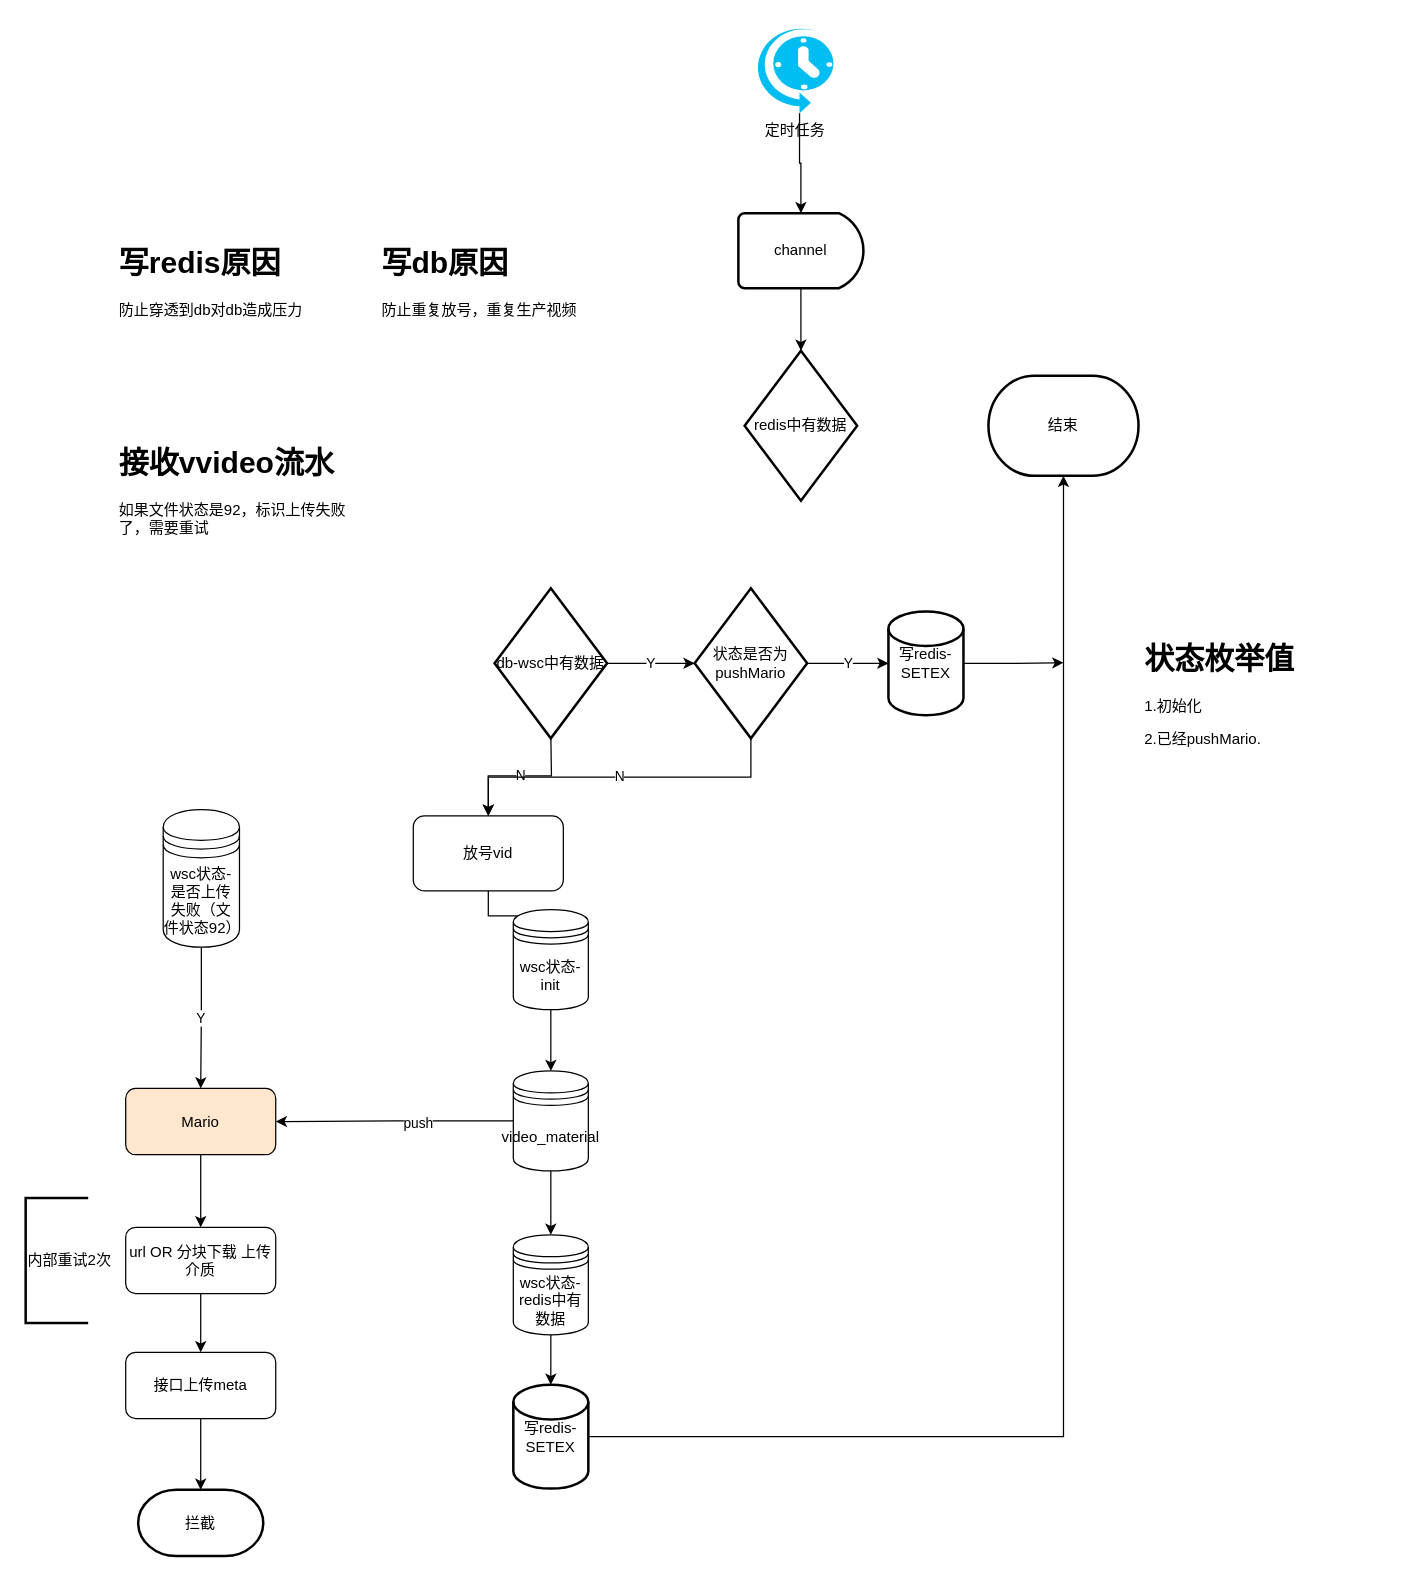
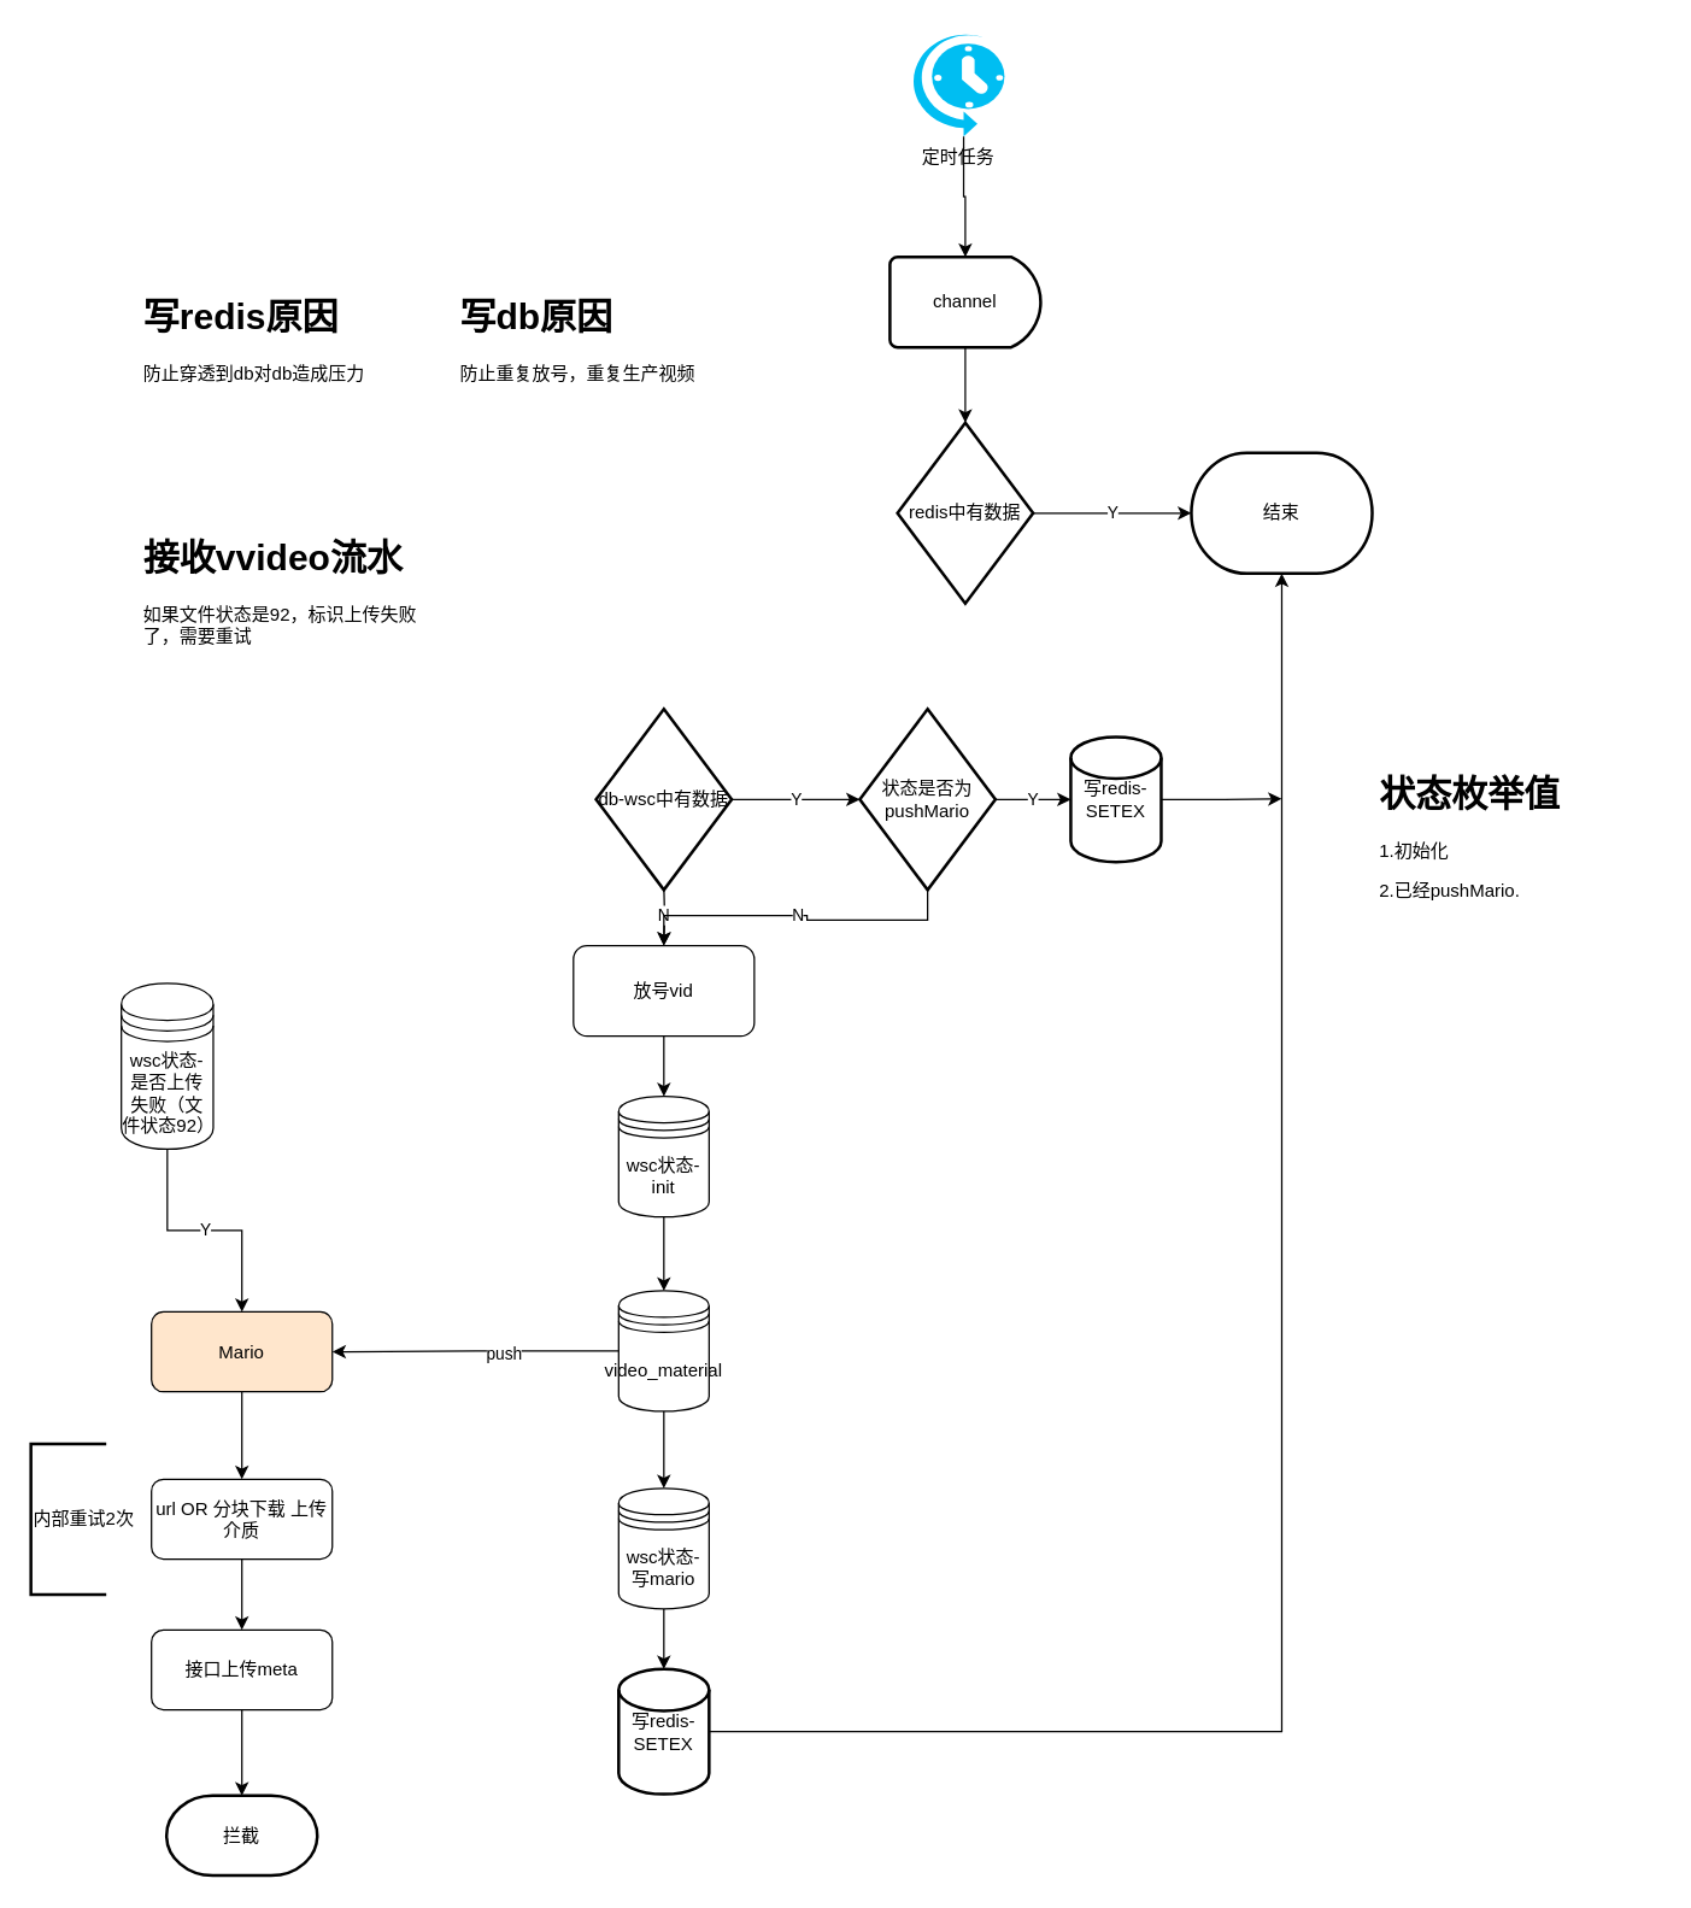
  <mxCell id="0" />
  <mxCell id="1" parent="0" />
  <mxCell id="2" style="edgeStyle=orthogonalEdgeStyle;rounded=0;orthogonalLoop=1;jettySize=auto;html=1;exitX=0.57;exitY=1;exitDx=0;exitDy=0;exitPerimeter=0;entryX=0.5;entryY=0;entryDx=0;entryDy=0;entryPerimeter=0;" edge="1" parent="1" source="3" target="41"><mxGeometry relative="1" as="geometry" /></mxCell>
  <mxCell id="3" value="定时任务" style="verticalLabelPosition=bottom;html=1;verticalAlign=top;align=center;strokeColor=none;fillColor=#00BEF2;shape=mxgraph.azure.scheduler;pointerEvents=1;" vertex="1" parent="1"><mxGeometry x="603" y="20" width="63" height="70" as="geometry" /></mxCell>
  <mxCell id="4" value="N" style="edgeStyle=orthogonalEdgeStyle;rounded=0;orthogonalLoop=1;jettySize=auto;html=1;exitX=0.5;exitY=1;exitDx=0;exitDy=0;entryX=0.5;entryY=0;entryDx=0;entryDy=0;" edge="1" parent="1" target="7"><mxGeometry relative="1" as="geometry"><mxPoint x="440" y="587" as="sourcePoint" /></mxGeometry></mxCell>
  <mxCell id="5" value="结束" style="strokeWidth=2;html=1;shape=mxgraph.flowchart.terminator;whiteSpace=wrap;fontFamily=Helvetica;fontSize=12;fontColor=default;align=center;strokeColor=default;fillColor=default;" vertex="1" parent="1"><mxGeometry x="790" y="300" width="120" height="80" as="geometry" /></mxCell>
  <mxCell id="6" style="edgeStyle=orthogonalEdgeStyle;rounded=0;orthogonalLoop=1;jettySize=auto;html=1;exitX=0.5;exitY=1;exitDx=0;exitDy=0;entryX=0.5;entryY=0;entryDx=0;entryDy=0;" edge="1" parent="1" source="7" target="18"><mxGeometry relative="1" as="geometry" /></mxCell>
- <mxCell id="7" value="放号vid" style="rounded=1;whiteSpace=wrap;html=1;" vertex="1" parent="1"><mxGeometry x="330" y="652" width="120" height="60" as="geometry" /></mxCell>
+ <mxCell id="7" value="放号vid" style="rounded=1;whiteSpace=wrap;html=1;" vertex="1" parent="1"><mxGeometry x="380" y="627" width="120" height="60" as="geometry" /></mxCell>
  <mxCell id="8" style="edgeStyle=orthogonalEdgeStyle;rounded=0;orthogonalLoop=1;jettySize=auto;html=1;exitX=0.5;exitY=1;exitDx=0;exitDy=0;entryX=0.5;entryY=0;entryDx=0;entryDy=0;entryPerimeter=0;startArrow=none;" edge="1" parent="1" source="24" target="16"><mxGeometry relative="1" as="geometry" /></mxCell>
  <mxCell id="9" style="edgeStyle=orthogonalEdgeStyle;rounded=0;orthogonalLoop=1;jettySize=auto;html=1;exitX=0.5;exitY=1;exitDx=0;exitDy=0;entryX=0.5;entryY=0;entryDx=0;entryDy=0;" edge="1" parent="1" source="12" target="24"><mxGeometry relative="1" as="geometry" /></mxCell>
  <mxCell id="10" style="edgeStyle=orthogonalEdgeStyle;rounded=0;orthogonalLoop=1;jettySize=auto;html=1;exitX=0;exitY=0.5;exitDx=0;exitDy=0;entryX=1;entryY=0.5;entryDx=0;entryDy=0;" edge="1" parent="1" source="12" target="14"><mxGeometry relative="1" as="geometry" /></mxCell>
  <mxCell id="11" value="push" style="edgeLabel;html=1;align=center;verticalAlign=middle;resizable=0;points=[];" vertex="1" connectable="0" parent="10"><mxGeometry x="-0.194" y="1" relative="1" as="geometry"><mxPoint as="offset" /></mxGeometry></mxCell>
  <mxCell id="12" value="video_material" style="shape=datastore;whiteSpace=wrap;html=1;fontFamily=Helvetica;fontSize=12;fontColor=default;align=center;strokeColor=default;fillColor=default;" vertex="1" parent="1"><mxGeometry x="410" y="856" width="60" height="80" as="geometry" /></mxCell>
  <mxCell id="13" style="edgeStyle=orthogonalEdgeStyle;rounded=0;orthogonalLoop=1;jettySize=auto;html=1;exitX=0.5;exitY=1;exitDx=0;exitDy=0;entryX=0.5;entryY=0;entryDx=0;entryDy=0;" edge="1" parent="1" source="14" target="20"><mxGeometry relative="1" as="geometry" /></mxCell>
  <mxCell id="14" value="Mario" style="rounded=1;whiteSpace=wrap;html=1;fillColor=#ffe6cc;" vertex="1" parent="1"><mxGeometry x="100" y="870" width="120" height="53" as="geometry" /></mxCell>
  <mxCell id="15" style="edgeStyle=orthogonalEdgeStyle;rounded=0;orthogonalLoop=1;jettySize=auto;html=1;exitX=1;exitY=0.5;exitDx=0;exitDy=0;exitPerimeter=0;entryX=0.5;entryY=1;entryDx=0;entryDy=0;entryPerimeter=0;" edge="1" parent="1" source="16" target="5"><mxGeometry relative="1" as="geometry" /></mxCell>
  <mxCell id="16" value="写redis-SETEX" style="strokeWidth=2;html=1;shape=mxgraph.flowchart.database;whiteSpace=wrap;" vertex="1" parent="1"><mxGeometry x="410" y="1107" width="60" height="83" as="geometry" /></mxCell>
  <mxCell id="17" style="edgeStyle=orthogonalEdgeStyle;rounded=0;orthogonalLoop=1;jettySize=auto;html=1;exitX=0.5;exitY=1;exitDx=0;exitDy=0;entryX=0.5;entryY=0;entryDx=0;entryDy=0;" edge="1" parent="1" source="18" target="12"><mxGeometry relative="1" as="geometry" /></mxCell>
  <mxCell id="18" value="wsc状态-init" style="shape=datastore;whiteSpace=wrap;html=1;fontFamily=Helvetica;fontSize=12;fontColor=default;align=center;strokeColor=default;fillColor=default;" vertex="1" parent="1"><mxGeometry x="410" y="727" width="60" height="80" as="geometry" /></mxCell>
  <mxCell id="19" style="edgeStyle=orthogonalEdgeStyle;rounded=0;orthogonalLoop=1;jettySize=auto;html=1;exitX=0.5;exitY=1;exitDx=0;exitDy=0;entryX=0.5;entryY=0;entryDx=0;entryDy=0;" edge="1" parent="1" source="20" target="22"><mxGeometry relative="1" as="geometry" /></mxCell>
  <mxCell id="20" value="url OR 分块下载 上传介质" style="rounded=1;whiteSpace=wrap;html=1;" vertex="1" parent="1"><mxGeometry x="100" y="981" width="120" height="53" as="geometry" /></mxCell>
  <mxCell id="21" style="edgeStyle=orthogonalEdgeStyle;rounded=0;orthogonalLoop=1;jettySize=auto;html=1;exitX=0.5;exitY=1;exitDx=0;exitDy=0;entryX=0.5;entryY=0;entryDx=0;entryDy=0;entryPerimeter=0;" edge="1" parent="1" source="22" target="23"><mxGeometry relative="1" as="geometry" /></mxCell>
  <mxCell id="22" value="接口上传meta" style="rounded=1;whiteSpace=wrap;html=1;" vertex="1" parent="1"><mxGeometry x="100" y="1081" width="120" height="53" as="geometry" /></mxCell>
  <mxCell id="23" value="拦截" style="strokeWidth=2;html=1;shape=mxgraph.flowchart.terminator;whiteSpace=wrap;" vertex="1" parent="1"><mxGeometry x="110" y="1191" width="100" height="53" as="geometry" /></mxCell>
- <mxCell id="24" value="wsc状态-redis中有数据" style="shape=datastore;whiteSpace=wrap;html=1;fontFamily=Helvetica;fontSize=12;fontColor=default;align=center;strokeColor=default;fillColor=default;" vertex="1" parent="1"><mxGeometry x="410" y="987" width="60" height="80" as="geometry" /></mxCell>
+ <mxCell id="24" value="wsc状态-写mario" style="shape=datastore;whiteSpace=wrap;html=1;fontFamily=Helvetica;fontSize=12;fontColor=default;align=center;strokeColor=default;fillColor=default;" vertex="1" parent="1"><mxGeometry x="410" y="987" width="60" height="80" as="geometry" /></mxCell>
+ <mxCell id="25" value="Y" style="edgeStyle=orthogonalEdgeStyle;rounded=0;orthogonalLoop=1;jettySize=auto;html=1;exitX=1;exitY=0.5;exitDx=0;exitDy=0;exitPerimeter=0;entryX=0;entryY=0.5;entryDx=0;entryDy=0;entryPerimeter=0;" edge="1" parent="1" source="26" target="5"><mxGeometry relative="1" as="geometry" /></mxCell>
  <mxCell id="26" value="redis中有数据" style="strokeWidth=2;html=1;shape=mxgraph.flowchart.decision;whiteSpace=wrap;" vertex="1" parent="1"><mxGeometry x="595" y="280" width="90" height="120" as="geometry" /></mxCell>
  <mxCell id="27" value="Y" style="edgeStyle=orthogonalEdgeStyle;rounded=0;orthogonalLoop=1;jettySize=auto;html=1;exitX=1;exitY=0.5;exitDx=0;exitDy=0;exitPerimeter=0;entryX=0;entryY=0.5;entryDx=0;entryDy=0;entryPerimeter=0;" edge="1" parent="1" source="28" target="32"><mxGeometry relative="1" as="geometry"><Array as="points"><mxPoint x="510" y="530" /><mxPoint x="510" y="530" /></Array></mxGeometry></mxCell>
  <mxCell id="28" value="db-wsc中有数据" style="strokeWidth=2;html=1;shape=mxgraph.flowchart.decision;whiteSpace=wrap;" vertex="1" parent="1"><mxGeometry x="395" y="470" width="90" height="120" as="geometry" /></mxCell>
  <mxCell id="29" style="edgeStyle=orthogonalEdgeStyle;rounded=0;orthogonalLoop=1;jettySize=auto;html=1;exitX=1;exitY=0.5;exitDx=0;exitDy=0;exitPerimeter=0;startArrow=none;" edge="1" parent="1" source="33"><mxGeometry relative="1" as="geometry"><mxPoint x="850" y="529.571" as="targetPoint" /></mxGeometry></mxCell>
  <mxCell id="30" value="Y" style="edgeStyle=orthogonalEdgeStyle;rounded=0;orthogonalLoop=1;jettySize=auto;html=1;exitX=1;exitY=0.5;exitDx=0;exitDy=0;exitPerimeter=0;entryX=0;entryY=0.5;entryDx=0;entryDy=0;entryPerimeter=0;" edge="1" parent="1" source="32" target="33"><mxGeometry relative="1" as="geometry" /></mxCell>
  <mxCell id="31" value="N" style="edgeStyle=orthogonalEdgeStyle;rounded=0;orthogonalLoop=1;jettySize=auto;html=1;exitX=0.5;exitY=1;exitDx=0;exitDy=0;exitPerimeter=0;" edge="1" parent="1" source="32" target="7"><mxGeometry relative="1" as="geometry" /></mxCell>
- <mxCell id="32" value="状态是否为pushMario" style="strokeWidth=2;html=1;shape=mxgraph.flowchart.decision;whiteSpace=wrap;" vertex="1" parent="1"><mxGeometry x="555" y="470" width="90" height="120" as="geometry" /></mxCell>
+ <mxCell id="32" value="状态是否为pushMario" style="strokeWidth=2;html=1;shape=mxgraph.flowchart.decision;whiteSpace=wrap;" vertex="1" parent="1"><mxGeometry x="570" y="470" width="90" height="120" as="geometry" /></mxCell>
  <mxCell id="33" value="写redis-SETEX" style="strokeWidth=2;html=1;shape=mxgraph.flowchart.database;whiteSpace=wrap;" vertex="1" parent="1"><mxGeometry x="710" y="488.5" width="60" height="83" as="geometry" /></mxCell>
  <mxCell id="34" value="&lt;h1&gt;状态枚举值&lt;/h1&gt;&lt;p&gt;1.初始化&lt;/p&gt;&lt;p&gt;2.已经pushMario.&lt;/p&gt;" style="text;html=1;strokeColor=none;fillColor=none;spacing=5;spacingTop=-20;whiteSpace=wrap;overflow=hidden;rounded=0;" vertex="1" parent="1"><mxGeometry x="910" y="507" width="190" height="120" as="geometry" /></mxCell>
  <mxCell id="35" value="&lt;h1&gt;写db原因&lt;/h1&gt;&lt;p&gt;防止重复放号，重复生产视频&lt;/p&gt;" style="text;html=1;strokeColor=none;fillColor=none;spacing=5;spacingTop=-20;whiteSpace=wrap;overflow=hidden;rounded=0;" vertex="1" parent="1"><mxGeometry x="300" y="190" width="190" height="120" as="geometry" /></mxCell>
  <mxCell id="36" value="&lt;h1&gt;写redis原因&lt;/h1&gt;&lt;p&gt;防止穿透到db对db造成压力&lt;/p&gt;" style="text;html=1;strokeColor=none;fillColor=none;spacing=5;spacingTop=-20;whiteSpace=wrap;overflow=hidden;rounded=0;" vertex="1" parent="1"><mxGeometry x="90" y="190" width="190" height="120" as="geometry" /></mxCell>
  <mxCell id="37" value="Y" style="edgeStyle=orthogonalEdgeStyle;rounded=0;orthogonalLoop=1;jettySize=auto;html=1;entryX=0.5;entryY=0;entryDx=0;entryDy=0;" edge="1" parent="1" source="38" target="14"><mxGeometry relative="1" as="geometry" /></mxCell>
- <mxCell id="38" value="wsc状态-是否上传失败（文件状态92）" style="shape=datastore;whiteSpace=wrap;html=1;fontFamily=Helvetica;fontSize=12;fontColor=default;align=center;strokeColor=default;fillColor=default;" vertex="1" parent="1"><mxGeometry x="130" y="647" width="61" height="110" as="geometry" /></mxCell>
+ <mxCell id="38" value="wsc状态-是否上传失败（文件状态92）" style="shape=datastore;whiteSpace=wrap;html=1;fontFamily=Helvetica;fontSize=12;fontColor=default;align=center;strokeColor=default;fillColor=default;" vertex="1" parent="1"><mxGeometry x="80" y="652" width="61" height="110" as="geometry" /></mxCell>
  <mxCell id="39" value="&lt;h1&gt;接收vvideo流水&lt;/h1&gt;&lt;p&gt;如果文件状态是92，标识上传失败了，需要重试&lt;/p&gt;" style="text;html=1;strokeColor=none;fillColor=none;spacing=5;spacingTop=-20;whiteSpace=wrap;overflow=hidden;rounded=0;" vertex="1" parent="1"><mxGeometry x="90" y="350" width="190" height="120" as="geometry" /></mxCell>
  <mxCell id="40" style="edgeStyle=orthogonalEdgeStyle;rounded=0;orthogonalLoop=1;jettySize=auto;html=1;exitX=0.5;exitY=1;exitDx=0;exitDy=0;exitPerimeter=0;entryX=0.5;entryY=0;entryDx=0;entryDy=0;entryPerimeter=0;" edge="1" parent="1" source="41" target="26"><mxGeometry relative="1" as="geometry" /></mxCell>
  <mxCell id="41" value="channel" style="strokeWidth=2;html=1;shape=mxgraph.flowchart.delay;whiteSpace=wrap;" vertex="1" parent="1"><mxGeometry x="590" y="170" width="100" height="60" as="geometry" /></mxCell>
  <mxCell id="42" value="内部重试2次" style="strokeWidth=2;html=1;shape=mxgraph.flowchart.annotation_1;align=left;pointerEvents=1;" vertex="1" parent="1"><mxGeometry x="20" y="957.5" width="50" height="100" as="geometry" /></mxCell>
